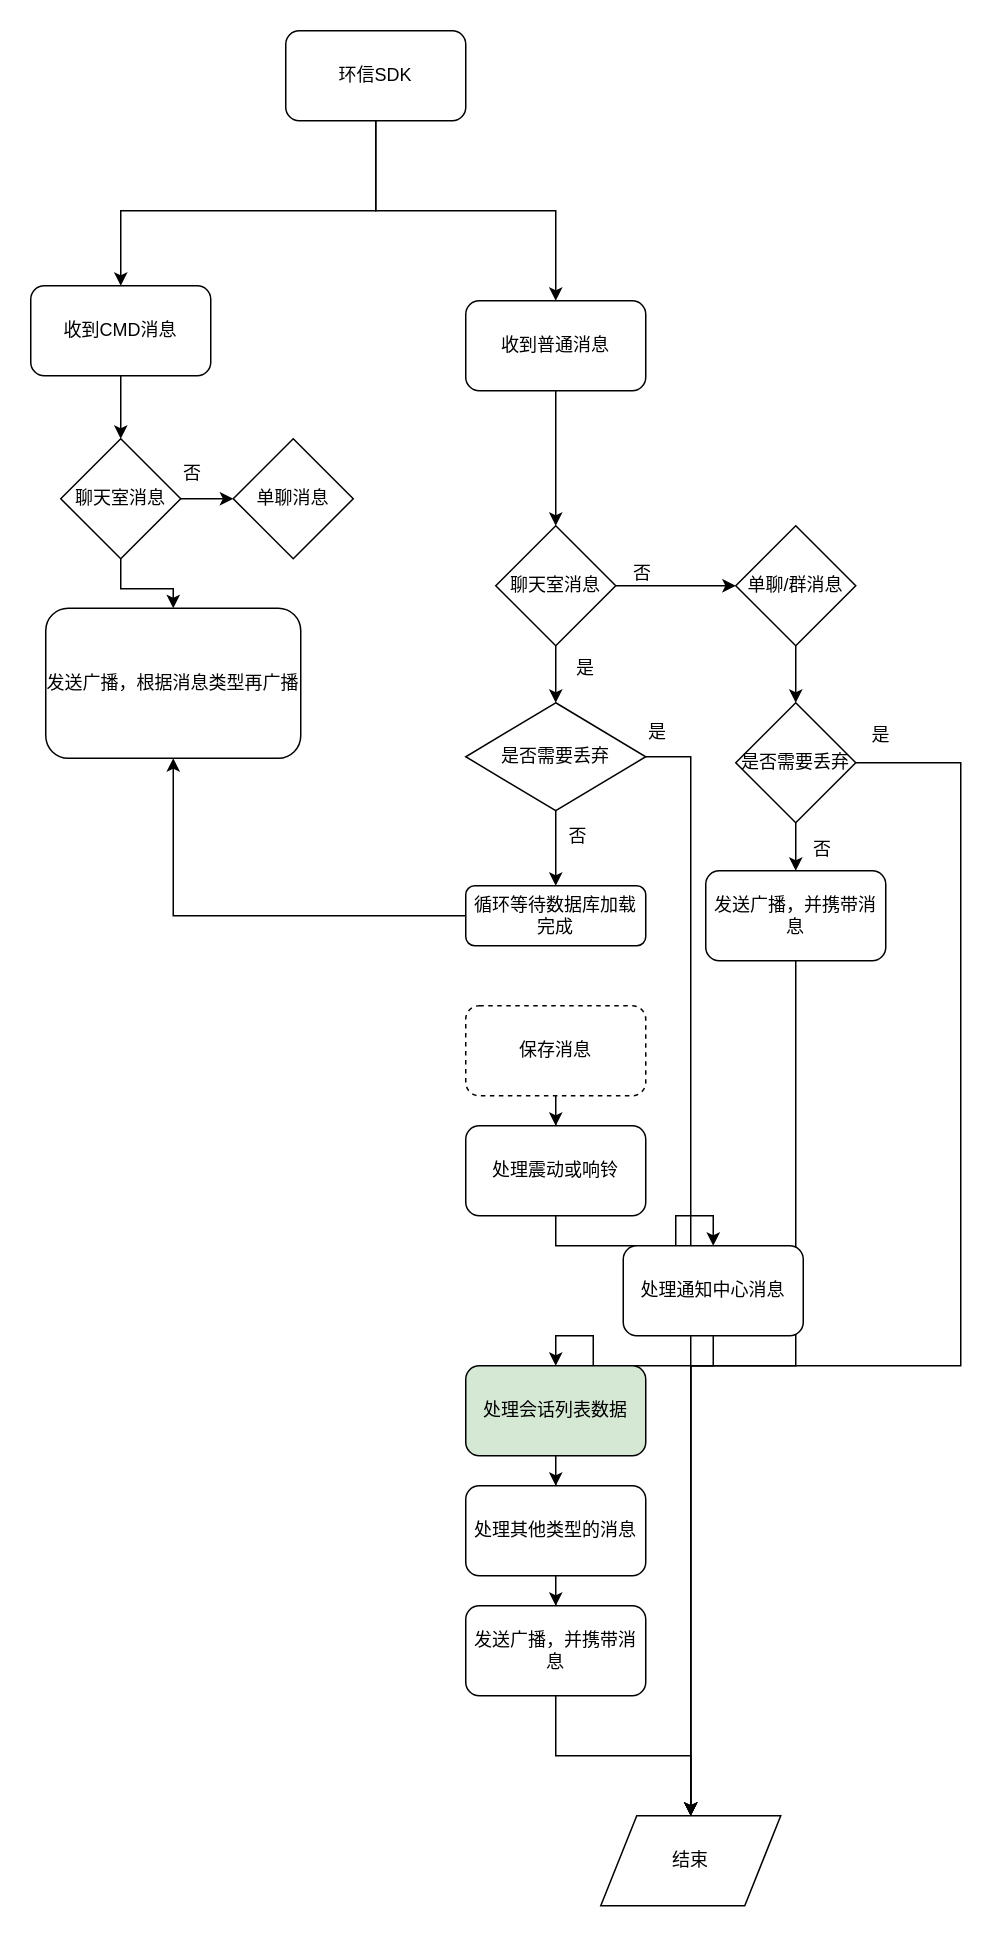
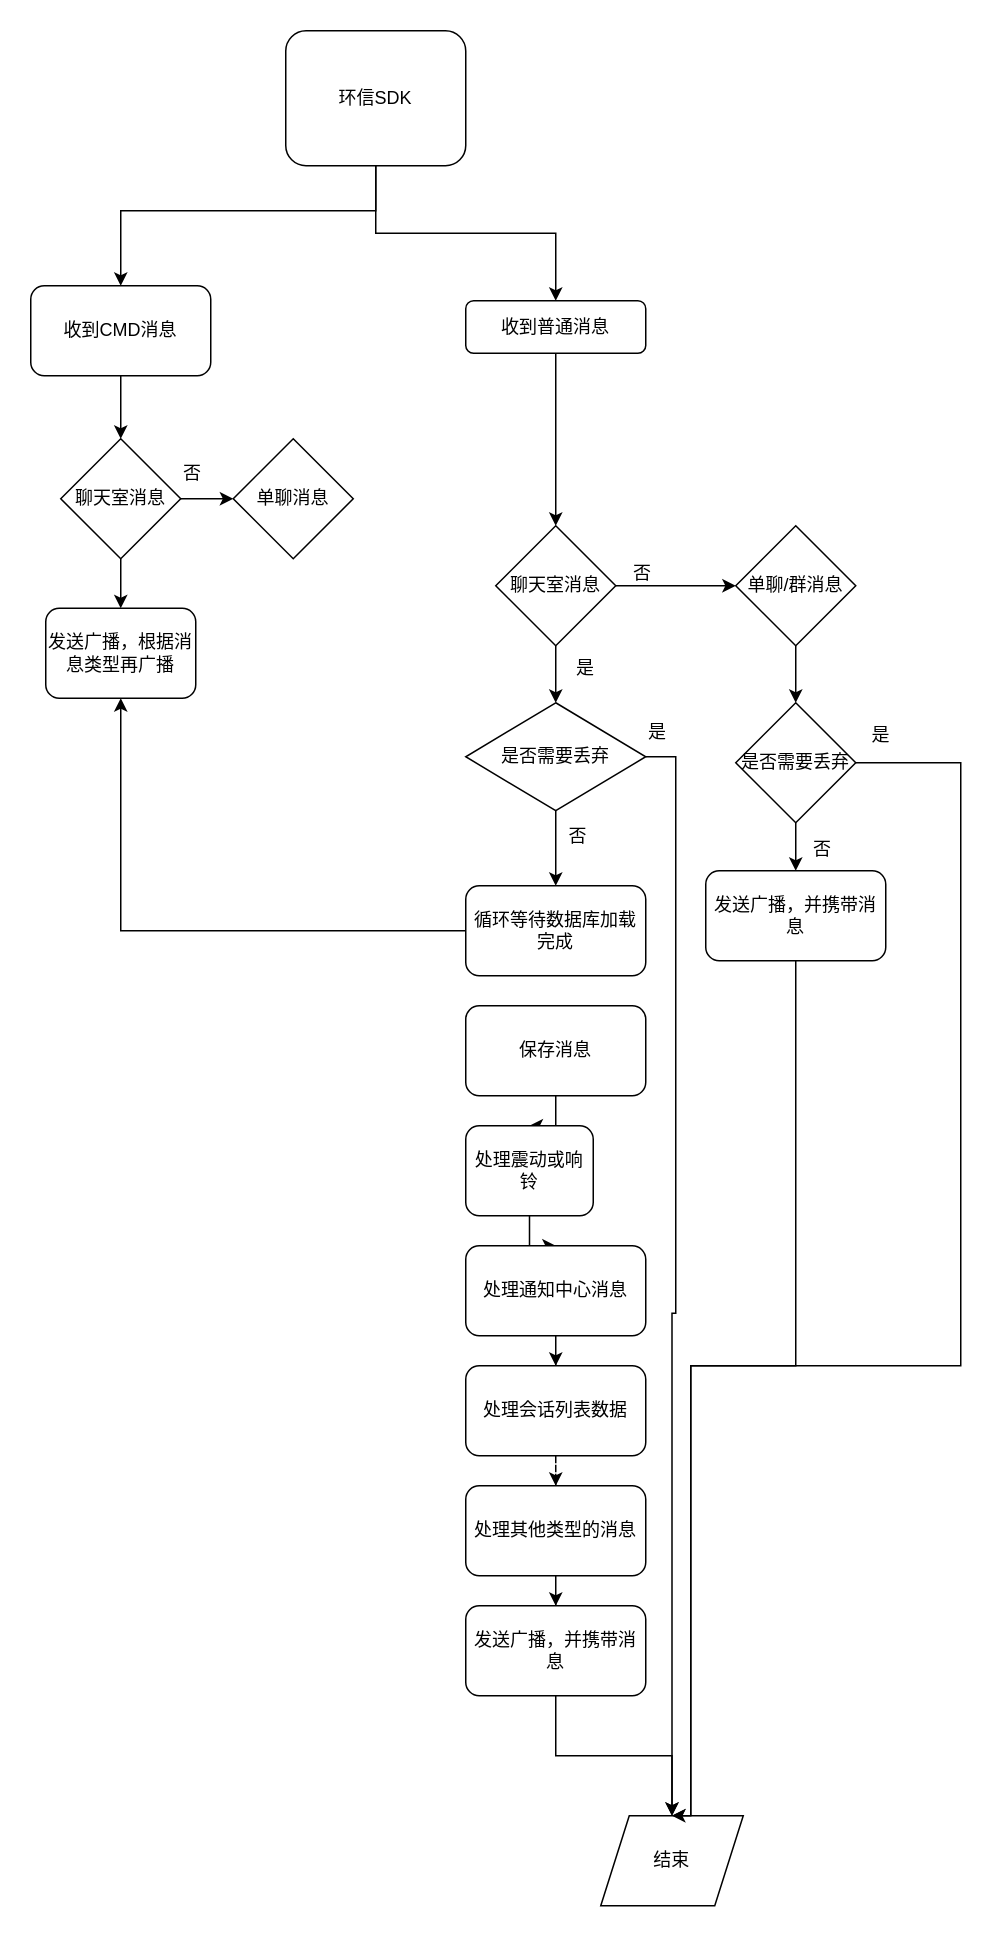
  <mxCell id="0" />
  <mxCell id="1" parent="0" />
  <mxCell id="2" value="" style="edgeStyle=orthogonalEdgeStyle;rounded=0;orthogonalLoop=1;jettySize=auto;html=1;" parent="1" source="4" target="8" edge="1"><mxGeometry relative="1" as="geometry" /></mxCell>
  <mxCell id="3" value="" style="edgeStyle=orthogonalEdgeStyle;rounded=0;orthogonalLoop=1;jettySize=auto;html=1;" parent="1" source="4" target="6" edge="1"><mxGeometry relative="1" as="geometry"><Array as="points"><mxPoint x="250" y="140" /><mxPoint x="80" y="140" /></Array></mxGeometry></mxCell>
- <mxCell id="4" value="环信SDK" style="rounded=1;whiteSpace=wrap;html=1;" parent="1" vertex="1"><mxGeometry x="190" y="20" width="120" height="60" as="geometry" /></mxCell>
+ <mxCell id="4" value="环信SDK" style="rounded=1;whiteSpace=wrap;html=1;" parent="1" vertex="1"><mxGeometry x="190" y="20" width="120" height="90" as="geometry" /></mxCell>
  <mxCell id="5" value="" style="edgeStyle=orthogonalEdgeStyle;rounded=0;orthogonalLoop=1;jettySize=auto;html=1;entryX=0.5;entryY=0;entryDx=0;entryDy=0;" edge="1" parent="1" source="6" target="45"><mxGeometry relative="1" as="geometry"><mxPoint x="140" y="340" as="targetPoint" /></mxGeometry></mxCell>
  <mxCell id="6" value="收到CMD消息" style="rounded=1;whiteSpace=wrap;html=1;" parent="1" vertex="1"><mxGeometry x="20" y="190" width="120" height="60" as="geometry" /></mxCell>
  <mxCell id="7" value="" style="edgeStyle=orthogonalEdgeStyle;rounded=0;orthogonalLoop=1;jettySize=auto;html=1;entryX=0.5;entryY=0;entryDx=0;entryDy=0;" edge="1" parent="1" source="8" target="11"><mxGeometry relative="1" as="geometry"><mxPoint x="370" y="340" as="targetPoint" /></mxGeometry></mxCell>
- <mxCell id="8" value="收到普通消息" style="rounded=1;whiteSpace=wrap;html=1;" parent="1" vertex="1"><mxGeometry x="310" y="200" width="120" height="60" as="geometry" /></mxCell>
+ <mxCell id="8" value="收到普通消息" style="rounded=1;whiteSpace=wrap;html=1;" parent="1" vertex="1"><mxGeometry x="310" y="200" width="120" height="35" as="geometry" /></mxCell>
  <mxCell id="9" value="" style="edgeStyle=orthogonalEdgeStyle;rounded=0;orthogonalLoop=1;jettySize=auto;html=1;" edge="1" parent="1" source="11" target="13"><mxGeometry relative="1" as="geometry" /></mxCell>
  <mxCell id="10" style="edgeStyle=orthogonalEdgeStyle;rounded=0;orthogonalLoop=1;jettySize=auto;html=1;exitX=0.5;exitY=1;exitDx=0;exitDy=0;entryX=0.5;entryY=0;entryDx=0;entryDy=0;" edge="1" parent="1" source="11" target="24"><mxGeometry relative="1" as="geometry" /></mxCell>
  <mxCell id="11" value="聊天室消息" style="rhombus;whiteSpace=wrap;html=1;" vertex="1" parent="1"><mxGeometry x="330" y="350" width="80" height="80" as="geometry" /></mxCell>
  <mxCell id="12" style="edgeStyle=orthogonalEdgeStyle;rounded=0;orthogonalLoop=1;jettySize=auto;html=1;exitX=0.5;exitY=1;exitDx=0;exitDy=0;entryX=0.5;entryY=0;entryDx=0;entryDy=0;" edge="1" parent="1" source="13" target="16"><mxGeometry relative="1" as="geometry" /></mxCell>
  <mxCell id="13" value="单聊/群消息" style="rhombus;whiteSpace=wrap;html=1;" vertex="1" parent="1"><mxGeometry x="490" y="350" width="80" height="80" as="geometry" /></mxCell>
  <mxCell id="14" value="" style="edgeStyle=orthogonalEdgeStyle;rounded=0;orthogonalLoop=1;jettySize=auto;html=1;entryX=0.5;entryY=0;entryDx=0;entryDy=0;" edge="1" parent="1" source="16" target="21"><mxGeometry relative="1" as="geometry"><mxPoint x="530" y="670" as="targetPoint" /></mxGeometry></mxCell>
  <mxCell id="15" style="edgeStyle=orthogonalEdgeStyle;rounded=0;orthogonalLoop=1;jettySize=auto;html=1;exitX=1;exitY=0.5;exitDx=0;exitDy=0;entryX=0.5;entryY=0;entryDx=0;entryDy=0;" edge="1" parent="1" source="16" target="18"><mxGeometry relative="1" as="geometry"><Array as="points"><mxPoint x="640" y="508" /><mxPoint x="640" y="910" /><mxPoint x="460" y="910" /></Array></mxGeometry></mxCell>
  <mxCell id="16" value="是否需要丢弃" style="rhombus;whiteSpace=wrap;html=1;" vertex="1" parent="1"><mxGeometry x="490" y="468" width="80" height="80" as="geometry" /></mxCell>
  <mxCell id="17" value="是" style="text;html=1;resizable=0;points=[];autosize=1;align=left;verticalAlign=top;spacingTop=-4;" vertex="1" parent="1"><mxGeometry x="579" y="480" width="30" height="20" as="geometry" /></mxCell>
- <mxCell id="18" value="结束" style="shape=parallelogram;perimeter=parallelogramPerimeter;whiteSpace=wrap;html=1;" vertex="1" parent="1"><mxGeometry x="400" y="1210" width="120" height="60" as="geometry" /></mxCell>
+ <mxCell id="18" value="结束" style="shape=parallelogram;perimeter=parallelogramPerimeter;whiteSpace=wrap;html=1;" vertex="1" parent="1"><mxGeometry x="400" y="1210" width="95" height="60" as="geometry" /></mxCell>
  <mxCell id="19" value="否" style="text;html=1;resizable=0;points=[];autosize=1;align=left;verticalAlign=top;spacingTop=-4;" vertex="1" parent="1"><mxGeometry x="540" y="556" width="30" height="20" as="geometry" /></mxCell>
  <mxCell id="20" style="edgeStyle=orthogonalEdgeStyle;rounded=0;orthogonalLoop=1;jettySize=auto;html=1;exitX=0.5;exitY=1;exitDx=0;exitDy=0;entryX=0.5;entryY=0;entryDx=0;entryDy=0;" edge="1" parent="1" source="21" target="18"><mxGeometry relative="1" as="geometry"><Array as="points"><mxPoint x="530" y="910" /><mxPoint x="460" y="910" /></Array></mxGeometry></mxCell>
  <mxCell id="21" value="发送广播，并携带消息" style="rounded=1;whiteSpace=wrap;html=1;" vertex="1" parent="1"><mxGeometry x="470" y="580" width="120" height="60" as="geometry" /></mxCell>
  <mxCell id="22" value="" style="edgeStyle=orthogonalEdgeStyle;rounded=0;orthogonalLoop=1;jettySize=auto;html=1;entryX=0.5;entryY=0;entryDx=0;entryDy=0;" edge="1" parent="1" source="24" target="27"><mxGeometry relative="1" as="geometry"><mxPoint x="370" y="628" as="targetPoint" /></mxGeometry></mxCell>
  <mxCell id="23" style="edgeStyle=orthogonalEdgeStyle;rounded=0;orthogonalLoop=1;jettySize=auto;html=1;exitX=1;exitY=0.5;exitDx=0;exitDy=0;entryX=0.5;entryY=0;entryDx=0;entryDy=0;" edge="1" parent="1" source="24" target="18"><mxGeometry relative="1" as="geometry" /></mxCell>
  <mxCell id="24" value="是否需要丢弃" style="rhombus;whiteSpace=wrap;html=1;" vertex="1" parent="1"><mxGeometry x="310" y="468" width="120" height="72" as="geometry" /></mxCell>
  <mxCell id="25" value="是" style="text;html=1;resizable=0;points=[];autosize=1;align=left;verticalAlign=top;spacingTop=-4;" vertex="1" parent="1"><mxGeometry x="430" y="478" width="30" height="20" as="geometry" /></mxCell>
  <mxCell id="26" value="" style="edgeStyle=orthogonalEdgeStyle;rounded=0;orthogonalLoop=1;jettySize=auto;html=1;" edge="1" parent="1" source="27" target="48"><mxGeometry relative="1" as="geometry" /></mxCell>
- <mxCell id="27" value="循环等待数据库加载完成" style="rounded=1;whiteSpace=wrap;html=1;" vertex="1" parent="1"><mxGeometry x="310" y="590" width="120" height="40" as="geometry" /></mxCell>
+ <mxCell id="27" value="循环等待数据库加载完成" style="rounded=1;whiteSpace=wrap;html=1;" vertex="1" parent="1"><mxGeometry x="310" y="590" width="120" height="60" as="geometry" /></mxCell>
  <mxCell id="28" value="" style="edgeStyle=orthogonalEdgeStyle;rounded=0;orthogonalLoop=1;jettySize=auto;html=1;" edge="1" parent="1" source="29" target="31"><mxGeometry relative="1" as="geometry" /></mxCell>
- <mxCell id="29" value="保存消息" style="rounded=1;whiteSpace=wrap;html=1;dashed=1;" vertex="1" parent="1"><mxGeometry x="310" y="670" width="120" height="60" as="geometry" /></mxCell>
+ <mxCell id="29" value="保存消息" style="rounded=1;whiteSpace=wrap;html=1;" vertex="1" parent="1"><mxGeometry x="310" y="670" width="120" height="60" as="geometry" /></mxCell>
  <mxCell id="30" value="" style="edgeStyle=orthogonalEdgeStyle;rounded=0;orthogonalLoop=1;jettySize=auto;html=1;" edge="1" parent="1" source="31" target="33"><mxGeometry relative="1" as="geometry" /></mxCell>
- <mxCell id="31" value="处理震动或响铃" style="rounded=1;whiteSpace=wrap;html=1;" vertex="1" parent="1"><mxGeometry x="310" y="750" width="120" height="60" as="geometry" /></mxCell>
+ <mxCell id="31" value="处理震动或响铃" style="rounded=1;whiteSpace=wrap;html=1;" vertex="1" parent="1"><mxGeometry x="310" y="750" width="85" height="60" as="geometry" /></mxCell>
  <mxCell id="32" value="" style="edgeStyle=orthogonalEdgeStyle;rounded=0;orthogonalLoop=1;jettySize=auto;html=1;" edge="1" parent="1" source="33" target="35"><mxGeometry relative="1" as="geometry" /></mxCell>
- <mxCell id="33" value="处理通知中心消息" style="rounded=1;whiteSpace=wrap;html=1;" vertex="1" parent="1"><mxGeometry x="415" y="830" width="120" height="60" as="geometry" /></mxCell>
- <mxCell id="34" value="" style="edgeStyle=orthogonalEdgeStyle;rounded=0;orthogonalLoop=1;jettySize=auto;html=1;" edge="1" parent="1" source="35" target="37"><mxGeometry relative="1" as="geometry" /></mxCell>
- <mxCell id="35" value="处理会话列表数据" style="rounded=1;whiteSpace=wrap;html=1;fillColor=#d5e8d4;" vertex="1" parent="1"><mxGeometry x="310" y="910" width="120" height="60" as="geometry" /></mxCell>
+ <mxCell id="33" value="处理通知中心消息" style="rounded=1;whiteSpace=wrap;html=1;" vertex="1" parent="1"><mxGeometry x="310" y="830" width="120" height="60" as="geometry" /></mxCell>
+ <mxCell id="34" value="" style="edgeStyle=orthogonalEdgeStyle;rounded=0;orthogonalLoop=1;jettySize=auto;html=1;dashed=1;" edge="1" parent="1" source="35" target="37"><mxGeometry relative="1" as="geometry" /></mxCell>
+ <mxCell id="35" value="处理会话列表数据" style="rounded=1;whiteSpace=wrap;html=1;" vertex="1" parent="1"><mxGeometry x="310" y="910" width="120" height="60" as="geometry" /></mxCell>
  <mxCell id="36" value="" style="edgeStyle=orthogonalEdgeStyle;rounded=0;orthogonalLoop=1;jettySize=auto;html=1;" edge="1" parent="1" source="37" target="39"><mxGeometry relative="1" as="geometry" /></mxCell>
  <mxCell id="37" value="处理其他类型的消息" style="rounded=1;whiteSpace=wrap;html=1;" vertex="1" parent="1"><mxGeometry x="310" y="990" width="120" height="60" as="geometry" /></mxCell>
  <mxCell id="38" style="edgeStyle=orthogonalEdgeStyle;rounded=0;orthogonalLoop=1;jettySize=auto;html=1;exitX=0.5;exitY=1;exitDx=0;exitDy=0;entryX=0.5;entryY=0;entryDx=0;entryDy=0;" edge="1" parent="1" source="39" target="18"><mxGeometry relative="1" as="geometry" /></mxCell>
  <mxCell id="39" value="发送广播，并携带消息" style="rounded=1;whiteSpace=wrap;html=1;" vertex="1" parent="1"><mxGeometry x="310" y="1070" width="120" height="60" as="geometry" /></mxCell>
  <mxCell id="40" value="否" style="text;html=1;resizable=0;points=[];autosize=1;align=left;verticalAlign=top;spacingTop=-4;" vertex="1" parent="1"><mxGeometry x="420" y="372" width="30" height="20" as="geometry" /></mxCell>
  <mxCell id="41" value="是" style="text;html=1;resizable=0;points=[];autosize=1;align=left;verticalAlign=top;spacingTop=-4;" vertex="1" parent="1"><mxGeometry x="382" y="435" width="30" height="20" as="geometry" /></mxCell>
  <mxCell id="42" value="否" style="text;html=1;resizable=0;points=[];autosize=1;align=left;verticalAlign=top;spacingTop=-4;" vertex="1" parent="1"><mxGeometry x="377" y="547" width="30" height="20" as="geometry" /></mxCell>
  <mxCell id="43" value="" style="edgeStyle=orthogonalEdgeStyle;rounded=0;orthogonalLoop=1;jettySize=auto;html=1;" edge="1" parent="1" source="45" target="46"><mxGeometry relative="1" as="geometry" /></mxCell>
  <mxCell id="44" value="" style="edgeStyle=orthogonalEdgeStyle;rounded=0;orthogonalLoop=1;jettySize=auto;html=1;entryX=0.5;entryY=0;entryDx=0;entryDy=0;" edge="1" parent="1" source="45" target="48"><mxGeometry relative="1" as="geometry"><mxPoint x="80" y="452" as="targetPoint" /></mxGeometry></mxCell>
  <mxCell id="45" value="聊天室消息" style="rhombus;whiteSpace=wrap;html=1;" vertex="1" parent="1"><mxGeometry x="40" y="292" width="80" height="80" as="geometry" /></mxCell>
  <mxCell id="46" value="单聊消息" style="rhombus;whiteSpace=wrap;html=1;" vertex="1" parent="1"><mxGeometry x="155" y="292" width="80" height="80" as="geometry" /></mxCell>
  <mxCell id="47" value="否" style="text;html=1;resizable=0;points=[];autosize=1;align=left;verticalAlign=top;spacingTop=-4;" vertex="1" parent="1"><mxGeometry x="120" y="305" width="30" height="20" as="geometry" /></mxCell>
- <mxCell id="48" value="发送广播，根据消息类型再广播" style="rounded=1;whiteSpace=wrap;html=1;" vertex="1" parent="1"><mxGeometry x="30" y="405" width="170" height="100" as="geometry" /></mxCell>
+ <mxCell id="48" value="发送广播，根据消息类型再广播" style="rounded=1;whiteSpace=wrap;html=1;" vertex="1" parent="1"><mxGeometry x="30" y="405" width="100" height="60" as="geometry" /></mxCell>
